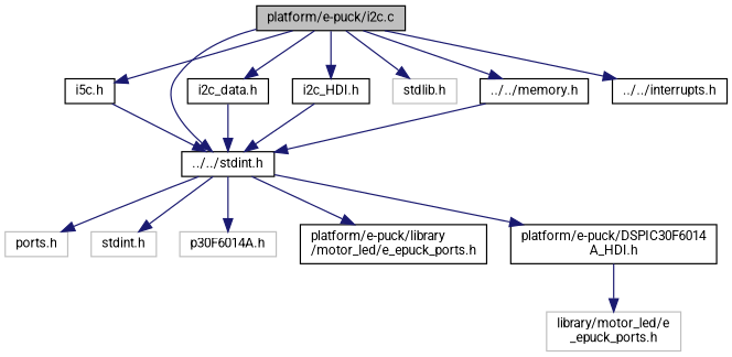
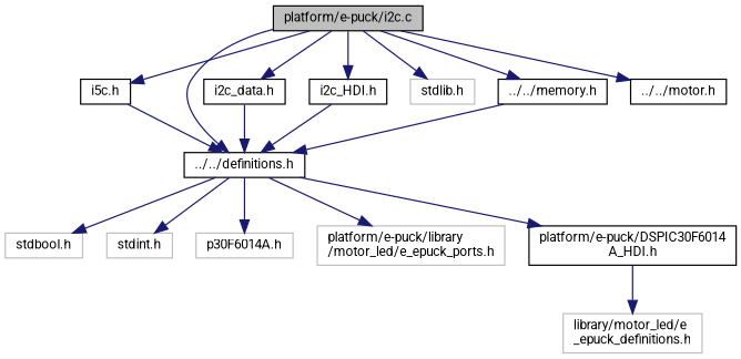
  digraph {
    fontname=Roboto
    node [color=black fillcolor=white fontname=Roboto fontsize=10 shape=record style=filled]
    edge [color=midnightblue fontname=Roboto fontsize=10 labelfontname=Helvetica labelfontsize=10 style=solid]
    n1 [fillcolor=grey75 fontcolor=black height=0.2 label="platform/e-puck/i2c.c" width=0.4]
    n2 [height=0.2 label="i5c.h" width=0.4]
-   n3 [height=0.2 label="../../stdint.h" width=0.4]
+   n3 [height=0.2 label="../../definitions.h" width=0.4]
    n4 [height=0.2 label="i2c_data.h" width=0.4]
    n5 [height=0.2 label="i2c_HDI.h" width=0.4]
    n6 [color=grey75 height=0.2 label="stdlib.h" width=0.4]
    n7 [height=0.2 label="../../memory.h" width=0.4]
-   n8 [height=0.2 label="../../interrupts.h" width=0.4]
-   n9 [color=grey75 height=0.2 label="ports.h" width=0.4]
+   n8 [height=0.2 label="../../motor.h" width=0.4]
+   n9 [color=grey75 height=0.2 label="stdbool.h" width=0.4]
    n10 [color=grey75 height=0.2 label="stdint.h" width=0.4]
    n11 [color=grey75 height=0.2 label="p30F6014A.h" width=0.4]
-   n12 [height=0.2 label="platform/e-puck/library\l/motor_led/e_epuck_ports.h" width=0.4]
+   n12 [color=grey75 height=0.2 label="platform/e-puck/library\l/motor_led/e_epuck_ports.h" width=0.4]
    n13 [height=0.2 label="platform/e-puck/DSPIC30F6014\lA_HDI.h" width=0.4]
-   n14 [color=grey75 height=0.2 label="library/motor_led/e\l_epuck_ports.h" width=0.4]
+   n14 [color=grey75 height=0.2 label="library/motor_led/e\l_epuck_definitions.h" width=0.4]
    n1 -> n2
    n1 -> n3
    n1 -> n4
    n1 -> n5
    n1 -> n6
    n1 -> n7
    n1 -> n8
    n2 -> n3
    n3 -> n9
    n3 -> n10
    n3 -> n11
    n3 -> n12
    n3 -> n13
    n4 -> n3
    n5 -> n3
    n7 -> n3
    n13 -> n14
  }
